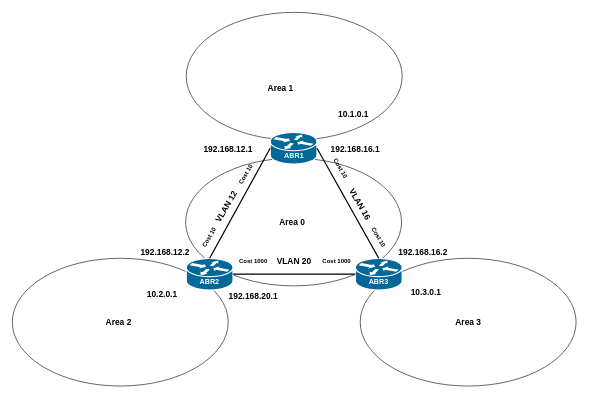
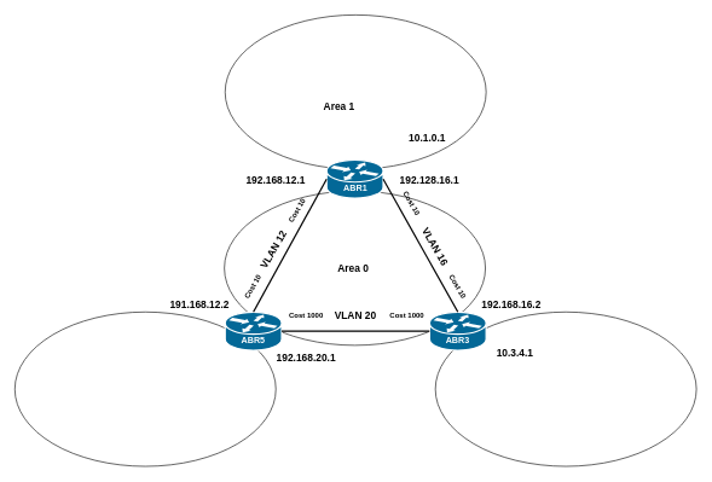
  <mxCell id="0" />
  <mxCell id="1" parent="0" />
  <mxCell id="2" value="" style="ellipse;whiteSpace=wrap;html=1;" vertex="1" parent="1"><mxGeometry x="20" y="430" width="360" height="213" as="geometry" /></mxCell>
  <mxCell id="3" value="" style="ellipse;whiteSpace=wrap;html=1;" vertex="1" parent="1"><mxGeometry x="600" y="430" width="360" height="213" as="geometry" /></mxCell>
  <mxCell id="4" value="" style="ellipse;whiteSpace=wrap;html=1;" vertex="1" parent="1"><mxGeometry x="310" y="20" width="360" height="213" as="geometry" /></mxCell>
  <mxCell id="5" value="" style="ellipse;whiteSpace=wrap;html=1;" vertex="1" parent="1"><mxGeometry x="309" y="263" width="360" height="213" as="geometry" /></mxCell>
  <mxCell id="6" value="" style="shape=mxgraph.cisco.routers.router;html=1;pointerEvents=1;dashed=0;fillColor=#036897;strokeColor=#ffffff;strokeWidth=2;verticalLabelPosition=bottom;verticalAlign=top;align=center;outlineConnect=0;" vertex="1" parent="1"><mxGeometry x="450" y="220" width="78" height="53" as="geometry" /></mxCell>
  <mxCell id="7" value="" style="shape=mxgraph.cisco.routers.router;html=1;pointerEvents=1;dashed=0;fillColor=#036897;strokeColor=#ffffff;strokeWidth=2;verticalLabelPosition=bottom;verticalAlign=top;align=center;outlineConnect=0;" vertex="1" parent="1"><mxGeometry x="592" y="430" width="78" height="53" as="geometry" /></mxCell>
  <mxCell id="8" value="" style="shape=mxgraph.cisco.routers.router;html=1;pointerEvents=1;dashed=0;fillColor=#036897;strokeColor=#ffffff;strokeWidth=2;verticalLabelPosition=bottom;verticalAlign=top;align=center;outlineConnect=0;" vertex="1" parent="1"><mxGeometry x="310" y="430" width="78" height="53" as="geometry" /></mxCell>
  <mxCell id="9" value="" style="endArrow=none;startArrow=none;html=1;startFill=0;endFill=0;strokeWidth=2;" edge="1" parent="1" source="8" target="7"><mxGeometry width="50" height="50" relative="1" as="geometry"><mxPoint x="460" y="526" as="sourcePoint" /><mxPoint x="510" y="476" as="targetPoint" /></mxGeometry></mxCell>
  <mxCell id="10" value="" style="endArrow=none;startArrow=none;html=1;startFill=0;endFill=0;strokeWidth=2;entryX=0;entryY=0.5;entryDx=0;entryDy=0;entryPerimeter=0;exitX=0.5;exitY=0;exitDx=0;exitDy=0;exitPerimeter=0;" edge="1" parent="1" source="8" target="6"><mxGeometry width="50" height="50" relative="1" as="geometry"><mxPoint x="200" y="290" as="sourcePoint" /><mxPoint x="404" y="290" as="targetPoint" /></mxGeometry></mxCell>
  <mxCell id="11" value="" style="endArrow=none;startArrow=none;html=1;startFill=0;endFill=0;strokeWidth=2;entryX=1;entryY=0.5;entryDx=0;entryDy=0;entryPerimeter=0;exitX=0.5;exitY=0;exitDx=0;exitDy=0;exitPerimeter=0;" edge="1" parent="1" source="7" target="6"><mxGeometry width="50" height="50" relative="1" as="geometry"><mxPoint x="528.034" y="416.603" as="sourcePoint" /><mxPoint x="628.724" y="233.155" as="targetPoint" /></mxGeometry></mxCell>
- <mxCell id="12" value="&lt;b&gt;&lt;font color=&quot;#FFFFFF&quot;&gt;ABR2&lt;/font&gt;&lt;/b&gt;" style="text;html=1;strokeColor=none;fillColor=none;align=center;verticalAlign=middle;whiteSpace=wrap;rounded=0;" vertex="1" parent="1"><mxGeometry x="329" y="460" width="40" height="20" as="geometry" /></mxCell>
+ <mxCell id="12" value="&lt;b&gt;&lt;font color=&quot;#FFFFFF&quot;&gt;ABR5&lt;/font&gt;&lt;/b&gt;" style="text;html=1;strokeColor=none;fillColor=none;align=center;verticalAlign=middle;whiteSpace=wrap;rounded=0;" vertex="1" parent="1"><mxGeometry x="329" y="460" width="40" height="20" as="geometry" /></mxCell>
  <mxCell id="13" value="&lt;font color=&quot;#FFFFFF&quot;&gt;ABR1&lt;/font&gt;" style="text;html=1;strokeColor=none;fillColor=none;align=center;verticalAlign=middle;whiteSpace=wrap;rounded=0;" vertex="1" parent="1"><mxGeometry x="470" y="490" width="40" height="20" as="geometry" /></mxCell>
  <mxCell id="14" value="&lt;b&gt;&lt;font color=&quot;#FFFFFF&quot;&gt;ABR3&lt;/font&gt;&lt;/b&gt;" style="text;html=1;strokeColor=none;fillColor=none;align=center;verticalAlign=middle;whiteSpace=wrap;rounded=0;" vertex="1" parent="1"><mxGeometry x="611" y="460" width="40" height="20" as="geometry" /></mxCell>
  <mxCell id="15" value="&lt;b&gt;&lt;font color=&quot;#FFFFFF&quot;&gt;ABR1&lt;/font&gt;&lt;/b&gt;" style="text;html=1;strokeColor=none;fillColor=none;align=center;verticalAlign=middle;whiteSpace=wrap;rounded=0;" vertex="1" parent="1"><mxGeometry x="470" y="250" width="40" height="20" as="geometry" /></mxCell>
  <mxCell id="16" value="&lt;b&gt;&lt;font style=&quot;font-size: 14px&quot;&gt;Area 1&lt;br&gt;&lt;/font&gt;&lt;/b&gt;" style="text;html=1;strokeColor=none;fillColor=none;align=center;verticalAlign=middle;whiteSpace=wrap;rounded=0;" vertex="1" parent="1"><mxGeometry x="440" y="137" width="55" height="20" as="geometry" /></mxCell>
- <mxCell id="17" value="&lt;div&gt;&lt;font style=&quot;font-size: 14px&quot;&gt;&lt;b&gt;Area 2&lt;/b&gt;&lt;/font&gt;&lt;/div&gt;" style="text;html=1;strokeColor=none;fillColor=none;align=center;verticalAlign=middle;whiteSpace=wrap;rounded=0;" vertex="1" parent="1"><mxGeometry x="170" y="527" width="55" height="20" as="geometry" /></mxCell>
- <mxCell id="18" value="&lt;b&gt;&lt;font style=&quot;font-size: 14px&quot;&gt;Area 3&lt;br&gt;&lt;/font&gt;&lt;/b&gt;" style="text;html=1;strokeColor=none;fillColor=none;align=center;verticalAlign=middle;whiteSpace=wrap;rounded=0;" vertex="1" parent="1"><mxGeometry x="752.5" y="526.5" width="55" height="20" as="geometry" /></mxCell>
  <mxCell id="19" value="&lt;b&gt;&lt;font style=&quot;font-size: 14px&quot;&gt;Area 0&lt;br&gt;&lt;/font&gt;&lt;/b&gt;" style="text;html=1;strokeColor=none;fillColor=none;align=center;verticalAlign=middle;whiteSpace=wrap;rounded=0;" vertex="1" parent="1"><mxGeometry x="460" y="360" width="54" height="20" as="geometry" /></mxCell>
- <mxCell id="20" value="&lt;b&gt;&lt;font style=&quot;font-size: 14px&quot;&gt;10.2.0.1&lt;/font&gt;&lt;/b&gt;" style="text;html=1;strokeColor=none;fillColor=none;align=center;verticalAlign=middle;whiteSpace=wrap;rounded=0;" vertex="1" parent="1"><mxGeometry x="240" y="480" width="60" height="20" as="geometry" /></mxCell>
  <mxCell id="21" value="&lt;b&gt;&lt;font style=&quot;font-size: 14px&quot;&gt;10.1.0.1&lt;/font&gt;&lt;/b&gt;" style="text;html=1;strokeColor=none;fillColor=none;align=center;verticalAlign=middle;whiteSpace=wrap;rounded=0;" vertex="1" parent="1"><mxGeometry x="559" y="180" width="60" height="20" as="geometry" /></mxCell>
- <mxCell id="22" value="&lt;b&gt;&lt;font style=&quot;font-size: 14px&quot;&gt;10.3.0.1&lt;/font&gt;&lt;/b&gt;" style="text;html=1;strokeColor=none;fillColor=none;align=center;verticalAlign=middle;whiteSpace=wrap;rounded=0;" vertex="1" parent="1"><mxGeometry x="680" y="476" width="60" height="20" as="geometry" /></mxCell>
- <mxCell id="23" value="&lt;b&gt;&lt;font style=&quot;font-size: 14px&quot;&gt;192.168.12.2&lt;/font&gt;&lt;/b&gt;" style="text;html=1;strokeColor=none;fillColor=none;align=center;verticalAlign=middle;whiteSpace=wrap;rounded=0;" vertex="1" parent="1"><mxGeometry x="230" y="410" width="90" height="20" as="geometry" /></mxCell>
+ <mxCell id="22" value="&lt;b&gt;&lt;font style=&quot;font-size: 14px&quot;&gt;10.3.4.1&lt;/font&gt;&lt;/b&gt;" style="text;html=1;strokeColor=none;fillColor=none;align=center;verticalAlign=middle;whiteSpace=wrap;rounded=0;" vertex="1" parent="1"><mxGeometry x="680" y="476" width="60" height="20" as="geometry" /></mxCell>
+ <mxCell id="23" value="&lt;b&gt;&lt;font style=&quot;font-size: 14px&quot;&gt;191.168.12.2&lt;/font&gt;&lt;/b&gt;" style="text;html=1;strokeColor=none;fillColor=none;align=center;verticalAlign=middle;whiteSpace=wrap;rounded=0;" vertex="1" parent="1"><mxGeometry x="230" y="410" width="90" height="20" as="geometry" /></mxCell>
  <mxCell id="24" value="&lt;div&gt;&lt;b&gt;&lt;font style=&quot;font-size: 14px&quot;&gt;192.168.12.1&lt;/font&gt;&lt;/b&gt;&lt;/div&gt;" style="text;html=1;strokeColor=none;fillColor=none;align=center;verticalAlign=middle;whiteSpace=wrap;rounded=0;" vertex="1" parent="1"><mxGeometry x="335" y="238" width="90" height="20" as="geometry" /></mxCell>
- <mxCell id="25" value="&lt;div&gt;&lt;b&gt;&lt;font style=&quot;font-size: 14px&quot;&gt;192.168.16.1&lt;/font&gt;&lt;/b&gt;&lt;/div&gt;" style="text;html=1;strokeColor=none;fillColor=none;align=center;verticalAlign=middle;whiteSpace=wrap;rounded=0;" vertex="1" parent="1"><mxGeometry x="547" y="238" width="90" height="20" as="geometry" /></mxCell>
+ <mxCell id="25" value="&lt;div&gt;&lt;b&gt;&lt;font style=&quot;font-size: 14px&quot;&gt;192.128.16.1&lt;/font&gt;&lt;/b&gt;&lt;/div&gt;" style="text;html=1;strokeColor=none;fillColor=none;align=center;verticalAlign=middle;whiteSpace=wrap;rounded=0;" vertex="1" parent="1"><mxGeometry x="547" y="238" width="90" height="20" as="geometry" /></mxCell>
  <mxCell id="26" value="&lt;div&gt;&lt;b&gt;&lt;font style=&quot;font-size: 14px&quot;&gt;192.168.16.2&lt;/font&gt;&lt;/b&gt;&lt;/div&gt;" style="text;html=1;strokeColor=none;fillColor=none;align=center;verticalAlign=middle;whiteSpace=wrap;rounded=0;" vertex="1" parent="1"><mxGeometry x="660" y="410" width="90" height="20" as="geometry" /></mxCell>
  <mxCell id="27" value="&lt;font style=&quot;font-size: 14px&quot;&gt;&lt;b&gt;VLAN 12&lt;/b&gt;&lt;/font&gt;" style="text;html=1;strokeColor=none;fillColor=none;align=center;verticalAlign=middle;whiteSpace=wrap;rounded=0;rotation=-60;" vertex="1" parent="1"><mxGeometry x="340" y="334" width="74" height="20" as="geometry" /></mxCell>
  <mxCell id="28" value="&lt;font style=&quot;font-size: 14px&quot;&gt;&lt;b&gt;VLAN 16&lt;/b&gt;&lt;/font&gt;" style="text;html=1;strokeColor=none;fillColor=none;align=center;verticalAlign=middle;whiteSpace=wrap;rounded=0;rotation=60;" vertex="1" parent="1"><mxGeometry x="563" y="330" width="74" height="20" as="geometry" /></mxCell>
  <mxCell id="29" value="&lt;font style=&quot;font-size: 14px&quot;&gt;&lt;b&gt;VLAN 20&lt;br&gt;&lt;/b&gt;&lt;/font&gt;" style="text;html=1;strokeColor=none;fillColor=none;align=center;verticalAlign=middle;whiteSpace=wrap;rounded=0;rotation=0;" vertex="1" parent="1"><mxGeometry x="453" y="425" width="74" height="20" as="geometry" /></mxCell>
  <mxCell id="30" value="&lt;b&gt;&lt;font style=&quot;font-size: 14px&quot;&gt;192.168.20.1&lt;/font&gt;&lt;/b&gt;" style="text;html=1;strokeColor=none;fillColor=none;align=center;verticalAlign=middle;whiteSpace=wrap;rounded=0;" vertex="1" parent="1"><mxGeometry x="377" y="483" width="90" height="20" as="geometry" /></mxCell>
  <mxCell id="31" value="&lt;font style=&quot;font-size: 10px&quot;&gt;&lt;b&gt;&lt;font style=&quot;font-size: 10px&quot;&gt;Cost 10&lt;/font&gt;&lt;/b&gt;&lt;/font&gt;" style="text;html=1;strokeColor=none;fillColor=none;align=center;verticalAlign=middle;whiteSpace=wrap;rounded=0;rotation=-60;" vertex="1" parent="1"><mxGeometry x="369" y="280" width="80" height="20" as="geometry" /></mxCell>
  <mxCell id="32" value="&lt;font style=&quot;font-size: 10px&quot;&gt;&lt;b&gt;&lt;font style=&quot;font-size: 10px&quot;&gt;Cost 10&lt;/font&gt;&lt;/b&gt;&lt;/font&gt;" style="text;html=1;strokeColor=none;fillColor=none;align=center;verticalAlign=middle;whiteSpace=wrap;rounded=0;rotation=-60;" vertex="1" parent="1"><mxGeometry x="308" y="385" width="80" height="20" as="geometry" /></mxCell>
  <mxCell id="33" value="&lt;font style=&quot;font-size: 10px&quot;&gt;&lt;b&gt;&lt;font style=&quot;font-size: 10px&quot;&gt;Cost 1000&lt;/font&gt;&lt;/b&gt;&lt;/font&gt;" style="text;html=1;strokeColor=none;fillColor=none;align=center;verticalAlign=middle;whiteSpace=wrap;rounded=0;rotation=0;" vertex="1" parent="1"><mxGeometry x="381.5" y="425" width="80" height="20" as="geometry" /></mxCell>
  <mxCell id="34" value="&lt;font style=&quot;font-size: 10px&quot;&gt;&lt;b&gt;&lt;font style=&quot;font-size: 10px&quot;&gt;Cost 1000&lt;/font&gt;&lt;/b&gt;&lt;/font&gt;" style="text;html=1;strokeColor=none;fillColor=none;align=center;verticalAlign=middle;whiteSpace=wrap;rounded=0;rotation=0;" vertex="1" parent="1"><mxGeometry x="521" y="425" width="80" height="20" as="geometry" /></mxCell>
  <mxCell id="35" value="&lt;div&gt;&lt;font style=&quot;font-size: 10px&quot;&gt;&lt;b&gt;&lt;font style=&quot;font-size: 10px&quot;&gt;Cost 10&lt;/font&gt;&lt;/b&gt;&lt;/font&gt;&lt;/div&gt;" style="text;html=1;strokeColor=none;fillColor=none;align=center;verticalAlign=middle;whiteSpace=wrap;rounded=0;rotation=60;" vertex="1" parent="1"><mxGeometry x="528" y="270" width="80" height="20" as="geometry" /></mxCell>
  <mxCell id="36" value="&lt;font style=&quot;font-size: 10px&quot;&gt;&lt;b&gt;&lt;font style=&quot;font-size: 10px&quot;&gt;Cost 10&lt;/font&gt;&lt;/b&gt;&lt;/font&gt;" style="text;html=1;strokeColor=none;fillColor=none;align=center;verticalAlign=middle;whiteSpace=wrap;rounded=0;rotation=60;" vertex="1" parent="1"><mxGeometry x="592" y="384.5" width="80" height="20" as="geometry" /></mxCell>
